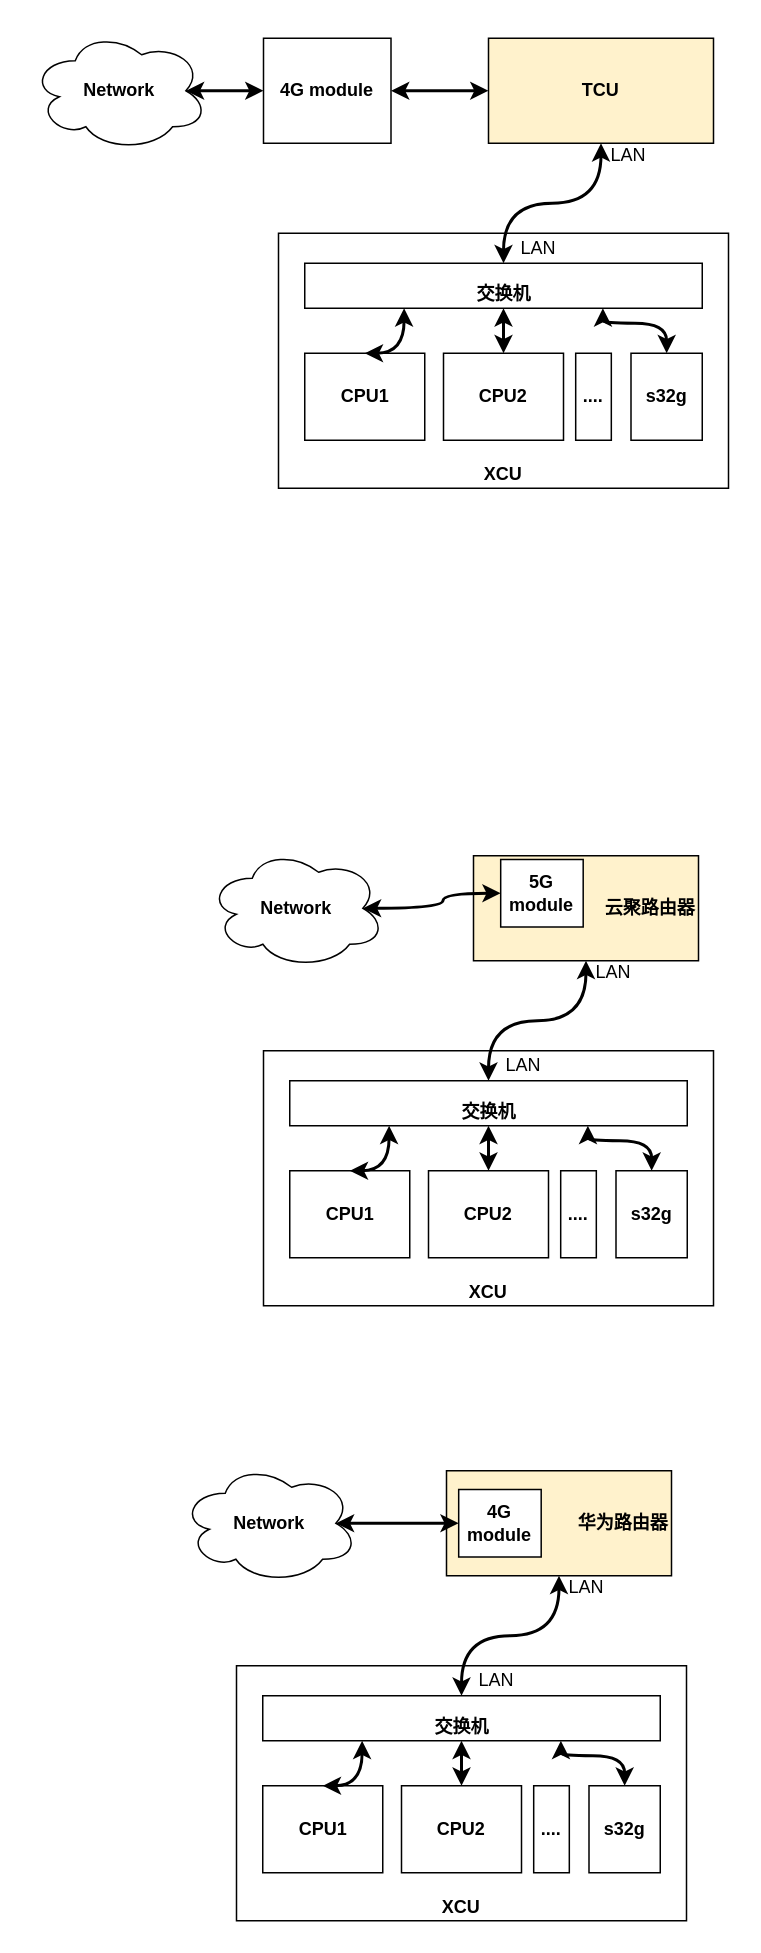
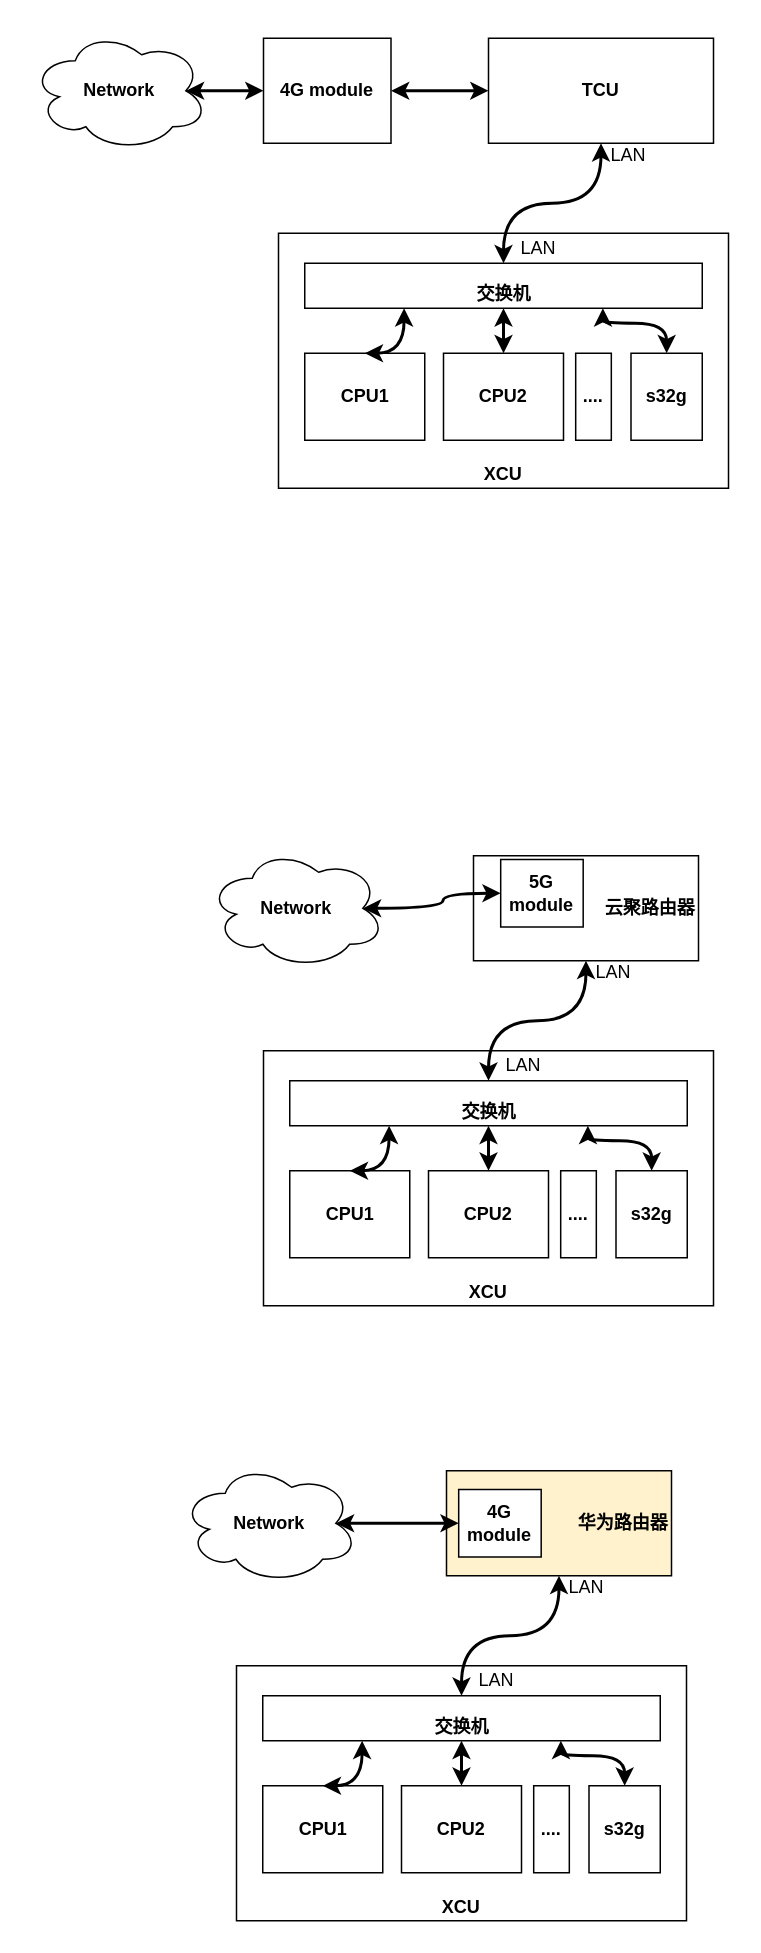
  <mxCell id="0" />
  <mxCell id="1" parent="0" />
- <mxCell id="2" value="TCU" style="rounded=0;whiteSpace=wrap;html=1;fontStyle=1;fillColor=#fff2cc;" parent="1" vertex="1"><mxGeometry x="325" y="25" width="150" height="70" as="geometry" /></mxCell>
+ <mxCell id="2" value="TCU" style="rounded=0;whiteSpace=wrap;html=1;fontStyle=1" parent="1" vertex="1"><mxGeometry x="325" y="25" width="150" height="70" as="geometry" /></mxCell>
  <mxCell id="3" value="XCU" style="rounded=0;whiteSpace=wrap;html=1;verticalAlign=bottom;fontStyle=1" parent="1" vertex="1"><mxGeometry x="185" y="155" width="300" height="170" as="geometry" /></mxCell>
  <mxCell id="4" value="CPU1" style="rounded=0;whiteSpace=wrap;html=1;fontStyle=1" parent="1" vertex="1"><mxGeometry x="202.5" y="235" width="80" height="58" as="geometry" /></mxCell>
  <mxCell id="5" style="edgeStyle=orthogonalEdgeStyle;curved=1;rounded=0;orthogonalLoop=1;jettySize=auto;html=1;exitX=0.5;exitY=0;exitDx=0;exitDy=0;startArrow=classic;startFill=1;strokeWidth=2;" parent="1" source="6" target="7" edge="1"><mxGeometry relative="1" as="geometry" /></mxCell>
  <mxCell id="6" value="CPU2" style="rounded=0;whiteSpace=wrap;html=1;fontStyle=1" parent="1" vertex="1"><mxGeometry x="295" y="235" width="80" height="58" as="geometry" /></mxCell>
  <mxCell id="7" value="交换机" style="rounded=0;whiteSpace=wrap;html=1;verticalAlign=bottom;fontStyle=1" parent="1" vertex="1"><mxGeometry x="202.5" y="175" width="265" height="30" as="geometry" /></mxCell>
  <mxCell id="8" style="edgeStyle=orthogonalEdgeStyle;curved=1;rounded=0;orthogonalLoop=1;jettySize=auto;html=1;exitX=0.875;exitY=0.5;exitDx=0;exitDy=0;exitPerimeter=0;startArrow=classic;startFill=1;strokeWidth=2;" parent="1" source="9" target="13" edge="1"><mxGeometry relative="1" as="geometry" /></mxCell>
  <mxCell id="9" value="Network" style="ellipse;shape=cloud;whiteSpace=wrap;html=1;fontStyle=1" parent="1" vertex="1"><mxGeometry x="20" y="20" width="118" height="80" as="geometry" /></mxCell>
  <mxCell id="10" style="edgeStyle=orthogonalEdgeStyle;curved=1;rounded=0;orthogonalLoop=1;jettySize=auto;html=1;exitX=0.5;exitY=0;exitDx=0;exitDy=0;entryX=0.75;entryY=1;entryDx=0;entryDy=0;startArrow=classic;startFill=1;strokeWidth=2;" parent="1" source="11" target="7" edge="1"><mxGeometry relative="1" as="geometry"><Array as="points"><mxPoint x="444" y="215" /><mxPoint x="401" y="215" /></Array></mxGeometry></mxCell>
  <mxCell id="11" value="s32g" style="rounded=0;whiteSpace=wrap;html=1;fontStyle=1" parent="1" vertex="1"><mxGeometry x="420" y="235" width="47.5" height="58" as="geometry" /></mxCell>
  <mxCell id="12" style="edgeStyle=orthogonalEdgeStyle;curved=1;rounded=0;orthogonalLoop=1;jettySize=auto;html=1;exitX=1;exitY=0.5;exitDx=0;exitDy=0;startArrow=classic;startFill=1;strokeWidth=2;" parent="1" source="13" target="2" edge="1"><mxGeometry relative="1" as="geometry" /></mxCell>
  <mxCell id="13" value="4G module" style="rounded=0;whiteSpace=wrap;html=1;fontStyle=1" parent="1" vertex="1"><mxGeometry x="175" y="25" width="85" height="70" as="geometry" /></mxCell>
  <mxCell id="14" style="edgeStyle=orthogonalEdgeStyle;curved=1;rounded=0;orthogonalLoop=1;jettySize=auto;html=1;exitX=0.5;exitY=1;exitDx=0;exitDy=0;startArrow=classic;startFill=1;strokeWidth=2;" parent="1" source="2" target="7" edge="1"><mxGeometry relative="1" as="geometry" /></mxCell>
  <mxCell id="15" value="...." style="rounded=0;whiteSpace=wrap;html=1;fontStyle=1" parent="1" vertex="1"><mxGeometry x="383.13" y="235" width="23.75" height="58" as="geometry" /></mxCell>
  <mxCell id="16" style="edgeStyle=orthogonalEdgeStyle;curved=1;rounded=0;orthogonalLoop=1;jettySize=auto;html=1;exitX=0.5;exitY=0;exitDx=0;exitDy=0;entryX=0.25;entryY=1;entryDx=0;entryDy=0;startArrow=classic;startFill=1;strokeWidth=2;" parent="1" source="4" target="7" edge="1"><mxGeometry relative="1" as="geometry" /></mxCell>
  <mxCell id="17" value="LAN" style="text;html=1;align=center;verticalAlign=middle;resizable=0;points=[];autosize=1;strokeColor=none;fillColor=none;" parent="1" vertex="1"><mxGeometry x="333.13" y="150" width="50" height="30" as="geometry" /></mxCell>
  <mxCell id="18" value="LAN" style="text;html=1;align=center;verticalAlign=middle;resizable=0;points=[];autosize=1;strokeColor=none;fillColor=none;" parent="1" vertex="1"><mxGeometry x="393" y="88" width="50" height="30" as="geometry" /></mxCell>
- <mxCell id="19" value="云聚路由器" style="rounded=0;whiteSpace=wrap;html=1;fontStyle=1;align=right;fillColor=#fff2cc;" vertex="1" parent="1"><mxGeometry x="315" y="570" width="150" height="70" as="geometry" /></mxCell>
+ <mxCell id="19" value="云聚路由器" style="rounded=0;whiteSpace=wrap;html=1;fontStyle=1;align=right;" vertex="1" parent="1"><mxGeometry x="315" y="570" width="150" height="70" as="geometry" /></mxCell>
  <mxCell id="20" value="XCU" style="rounded=0;whiteSpace=wrap;html=1;verticalAlign=bottom;fontStyle=1" vertex="1" parent="1"><mxGeometry x="175" y="700" width="300" height="170" as="geometry" /></mxCell>
  <mxCell id="21" value="CPU1" style="rounded=0;whiteSpace=wrap;html=1;fontStyle=1" vertex="1" parent="1"><mxGeometry x="192.5" y="780" width="80" height="58" as="geometry" /></mxCell>
  <mxCell id="22" style="edgeStyle=orthogonalEdgeStyle;curved=1;rounded=0;orthogonalLoop=1;jettySize=auto;html=1;exitX=0.5;exitY=0;exitDx=0;exitDy=0;startArrow=classic;startFill=1;strokeWidth=2;" edge="1" parent="1" source="23" target="24"><mxGeometry relative="1" as="geometry" /></mxCell>
  <mxCell id="23" value="CPU2" style="rounded=0;whiteSpace=wrap;html=1;fontStyle=1" vertex="1" parent="1"><mxGeometry x="285" y="780" width="80" height="58" as="geometry" /></mxCell>
  <mxCell id="24" value="交换机" style="rounded=0;whiteSpace=wrap;html=1;verticalAlign=bottom;fontStyle=1" vertex="1" parent="1"><mxGeometry x="192.5" y="720" width="265" height="30" as="geometry" /></mxCell>
  <mxCell id="25" style="edgeStyle=orthogonalEdgeStyle;curved=1;rounded=0;orthogonalLoop=1;jettySize=auto;html=1;exitX=0.875;exitY=0.5;exitDx=0;exitDy=0;exitPerimeter=0;startArrow=classic;startFill=1;strokeWidth=2;" edge="1" parent="1" source="26" target="29"><mxGeometry relative="1" as="geometry" /></mxCell>
  <mxCell id="26" value="Network" style="ellipse;shape=cloud;whiteSpace=wrap;html=1;fontStyle=1" vertex="1" parent="1"><mxGeometry x="138" y="565" width="118" height="80" as="geometry" /></mxCell>
  <mxCell id="27" style="edgeStyle=orthogonalEdgeStyle;curved=1;rounded=0;orthogonalLoop=1;jettySize=auto;html=1;exitX=0.5;exitY=0;exitDx=0;exitDy=0;entryX=0.75;entryY=1;entryDx=0;entryDy=0;startArrow=classic;startFill=1;strokeWidth=2;" edge="1" parent="1" source="28" target="24"><mxGeometry relative="1" as="geometry"><Array as="points"><mxPoint x="434" y="760" /><mxPoint x="391" y="760" /></Array></mxGeometry></mxCell>
  <mxCell id="28" value="s32g" style="rounded=0;whiteSpace=wrap;html=1;fontStyle=1" vertex="1" parent="1"><mxGeometry x="410" y="780" width="47.5" height="58" as="geometry" /></mxCell>
  <mxCell id="29" value="5G module" style="rounded=0;whiteSpace=wrap;html=1;fontStyle=1" vertex="1" parent="1"><mxGeometry x="333.13" y="572.5" width="55" height="45" as="geometry" /></mxCell>
  <mxCell id="30" style="edgeStyle=orthogonalEdgeStyle;curved=1;rounded=0;orthogonalLoop=1;jettySize=auto;html=1;exitX=0.5;exitY=1;exitDx=0;exitDy=0;startArrow=classic;startFill=1;strokeWidth=2;" edge="1" parent="1" source="19" target="24"><mxGeometry relative="1" as="geometry" /></mxCell>
  <mxCell id="31" value="...." style="rounded=0;whiteSpace=wrap;html=1;fontStyle=1" vertex="1" parent="1"><mxGeometry x="373.13" y="780" width="23.75" height="58" as="geometry" /></mxCell>
  <mxCell id="32" style="edgeStyle=orthogonalEdgeStyle;curved=1;rounded=0;orthogonalLoop=1;jettySize=auto;html=1;exitX=0.5;exitY=0;exitDx=0;exitDy=0;entryX=0.25;entryY=1;entryDx=0;entryDy=0;startArrow=classic;startFill=1;strokeWidth=2;" edge="1" parent="1" source="21" target="24"><mxGeometry relative="1" as="geometry" /></mxCell>
  <mxCell id="33" value="LAN" style="text;html=1;align=center;verticalAlign=middle;resizable=0;points=[];autosize=1;strokeColor=none;fillColor=none;" vertex="1" parent="1"><mxGeometry x="323.13" y="695" width="50" height="30" as="geometry" /></mxCell>
  <mxCell id="34" value="LAN" style="text;html=1;align=center;verticalAlign=middle;resizable=0;points=[];autosize=1;strokeColor=none;fillColor=none;" vertex="1" parent="1"><mxGeometry x="383" y="633" width="50" height="30" as="geometry" /></mxCell>
  <mxCell id="35" value="华为路由器" style="rounded=0;whiteSpace=wrap;html=1;fontStyle=1;align=right;fillColor=#fff2cc;" vertex="1" parent="1"><mxGeometry x="297" y="980" width="150" height="70" as="geometry" /></mxCell>
  <mxCell id="36" value="XCU" style="rounded=0;whiteSpace=wrap;html=1;verticalAlign=bottom;fontStyle=1" vertex="1" parent="1"><mxGeometry x="157" y="1110" width="300" height="170" as="geometry" /></mxCell>
  <mxCell id="37" value="CPU1" style="rounded=0;whiteSpace=wrap;html=1;fontStyle=1" vertex="1" parent="1"><mxGeometry x="174.5" y="1190" width="80" height="58" as="geometry" /></mxCell>
  <mxCell id="38" style="edgeStyle=orthogonalEdgeStyle;curved=1;rounded=0;orthogonalLoop=1;jettySize=auto;html=1;exitX=0.5;exitY=0;exitDx=0;exitDy=0;startArrow=classic;startFill=1;strokeWidth=2;" edge="1" parent="1" source="39" target="40"><mxGeometry relative="1" as="geometry" /></mxCell>
  <mxCell id="39" value="CPU2" style="rounded=0;whiteSpace=wrap;html=1;fontStyle=1" vertex="1" parent="1"><mxGeometry x="267" y="1190" width="80" height="58" as="geometry" /></mxCell>
  <mxCell id="40" value="交换机" style="rounded=0;whiteSpace=wrap;html=1;verticalAlign=bottom;fontStyle=1" vertex="1" parent="1"><mxGeometry x="174.5" y="1130" width="265" height="30" as="geometry" /></mxCell>
  <mxCell id="41" style="edgeStyle=orthogonalEdgeStyle;curved=1;rounded=0;orthogonalLoop=1;jettySize=auto;html=1;exitX=0.875;exitY=0.5;exitDx=0;exitDy=0;exitPerimeter=0;startArrow=classic;startFill=1;strokeWidth=2;" edge="1" parent="1" source="42" target="45"><mxGeometry relative="1" as="geometry" /></mxCell>
  <mxCell id="42" value="Network" style="ellipse;shape=cloud;whiteSpace=wrap;html=1;fontStyle=1" vertex="1" parent="1"><mxGeometry x="120" y="975" width="118" height="80" as="geometry" /></mxCell>
  <mxCell id="43" style="edgeStyle=orthogonalEdgeStyle;curved=1;rounded=0;orthogonalLoop=1;jettySize=auto;html=1;exitX=0.5;exitY=0;exitDx=0;exitDy=0;entryX=0.75;entryY=1;entryDx=0;entryDy=0;startArrow=classic;startFill=1;strokeWidth=2;" edge="1" parent="1" source="44" target="40"><mxGeometry relative="1" as="geometry"><Array as="points"><mxPoint x="416" y="1170" /><mxPoint x="373" y="1170" /></Array></mxGeometry></mxCell>
  <mxCell id="44" value="s32g" style="rounded=0;whiteSpace=wrap;html=1;fontStyle=1" vertex="1" parent="1"><mxGeometry x="392" y="1190" width="47.5" height="58" as="geometry" /></mxCell>
  <mxCell id="45" value="4G module" style="rounded=0;whiteSpace=wrap;html=1;fontStyle=1" vertex="1" parent="1"><mxGeometry x="305.13" y="992.5" width="55" height="45" as="geometry" /></mxCell>
  <mxCell id="46" style="edgeStyle=orthogonalEdgeStyle;curved=1;rounded=0;orthogonalLoop=1;jettySize=auto;html=1;exitX=0.5;exitY=1;exitDx=0;exitDy=0;startArrow=classic;startFill=1;strokeWidth=2;" edge="1" parent="1" source="35" target="40"><mxGeometry relative="1" as="geometry" /></mxCell>
  <mxCell id="47" value="...." style="rounded=0;whiteSpace=wrap;html=1;fontStyle=1" vertex="1" parent="1"><mxGeometry x="355.13" y="1190" width="23.75" height="58" as="geometry" /></mxCell>
  <mxCell id="48" style="edgeStyle=orthogonalEdgeStyle;curved=1;rounded=0;orthogonalLoop=1;jettySize=auto;html=1;exitX=0.5;exitY=0;exitDx=0;exitDy=0;entryX=0.25;entryY=1;entryDx=0;entryDy=0;startArrow=classic;startFill=1;strokeWidth=2;" edge="1" parent="1" source="37" target="40"><mxGeometry relative="1" as="geometry" /></mxCell>
  <mxCell id="49" value="LAN" style="text;html=1;align=center;verticalAlign=middle;resizable=0;points=[];autosize=1;strokeColor=none;fillColor=none;" vertex="1" parent="1"><mxGeometry x="305.13" y="1105" width="50" height="30" as="geometry" /></mxCell>
  <mxCell id="50" value="LAN" style="text;html=1;align=center;verticalAlign=middle;resizable=0;points=[];autosize=1;strokeColor=none;fillColor=none;" vertex="1" parent="1"><mxGeometry x="365" y="1043" width="50" height="30" as="geometry" /></mxCell>
